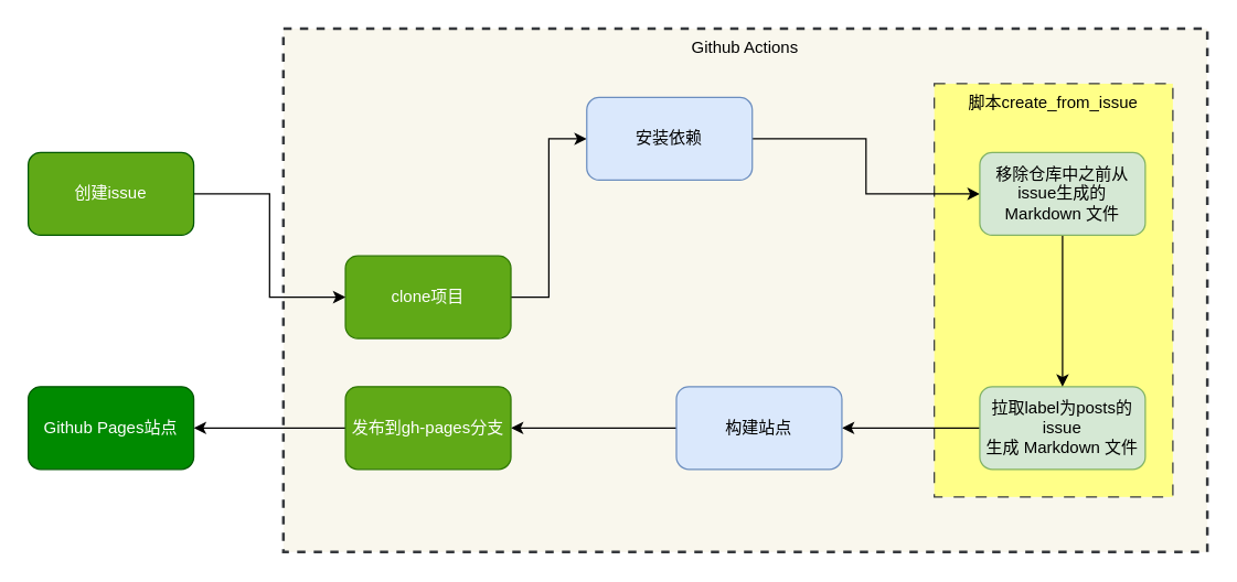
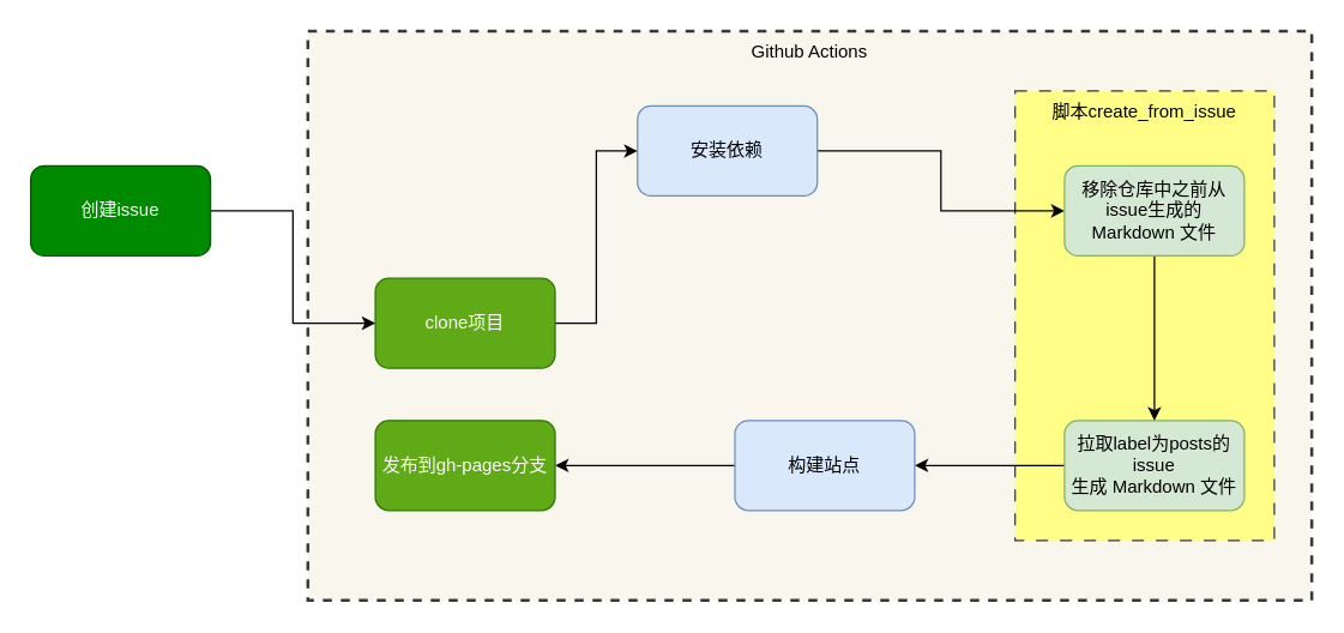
  <mxCell id="0" />
  <mxCell id="1" parent="0" />
  <mxCell id="2" value="Github Actions" style="rounded=0;whiteSpace=wrap;html=1;verticalAlign=top;dashed=1;strokeWidth=2;fillColor=#f9f7ed;strokeColor=#36393d;" vertex="1" parent="1"><mxGeometry x="205" y="20" width="670" height="380" as="geometry" /></mxCell>
  <mxCell id="3" style="edgeStyle=orthogonalEdgeStyle;rounded=0;orthogonalLoop=1;jettySize=auto;html=1;exitX=1;exitY=0.5;exitDx=0;exitDy=0;entryX=0;entryY=0.5;entryDx=0;entryDy=0;" edge="1" parent="1" source="4" target="7"><mxGeometry relative="1" as="geometry" /></mxCell>
  <mxCell id="4" value="clone项目" style="rounded=1;whiteSpace=wrap;html=1;fillColor=#60a917;fontColor=#ffffff;strokeColor=#2D7600;" vertex="1" parent="1"><mxGeometry x="250" y="185" width="120" height="60" as="geometry" /></mxCell>
  <mxCell id="5" value="脚本create_from_issue" style="rounded=0;whiteSpace=wrap;html=1;fillColor=#ffff88;verticalAlign=top;dashed=1;dashPattern=8 8;strokeColor=#36393d;" vertex="1" parent="1"><mxGeometry x="677" y="60" width="173" height="300" as="geometry" /></mxCell>
  <mxCell id="6" style="edgeStyle=orthogonalEdgeStyle;rounded=0;orthogonalLoop=1;jettySize=auto;html=1;exitX=1;exitY=0.5;exitDx=0;exitDy=0;entryX=0;entryY=0.5;entryDx=0;entryDy=0;" edge="1" parent="1" source="7" target="11"><mxGeometry relative="1" as="geometry" /></mxCell>
  <mxCell id="7" value="安装依赖" style="rounded=1;whiteSpace=wrap;html=1;fillColor=#dae8fc;strokeColor=#6c8ebf;" vertex="1" parent="1"><mxGeometry x="425" y="70" width="120" height="60" as="geometry" /></mxCell>
  <mxCell id="8" style="edgeStyle=orthogonalEdgeStyle;rounded=0;orthogonalLoop=1;jettySize=auto;html=1;exitX=0;exitY=0.5;exitDx=0;exitDy=0;entryX=1;entryY=0.5;entryDx=0;entryDy=0;" edge="1" parent="1" source="9" target="13"><mxGeometry relative="1" as="geometry" /></mxCell>
  <mxCell id="9" value="拉取label为posts的issue&lt;br&gt;生成 Markdown 文件" style="rounded=1;whiteSpace=wrap;html=1;fillColor=#d5e8d4;strokeColor=#82b366;" vertex="1" parent="1"><mxGeometry x="710" y="280" width="120" height="60" as="geometry" /></mxCell>
  <mxCell id="10" style="edgeStyle=orthogonalEdgeStyle;rounded=0;orthogonalLoop=1;jettySize=auto;html=1;exitX=0.5;exitY=1;exitDx=0;exitDy=0;entryX=0.5;entryY=0;entryDx=0;entryDy=0;" edge="1" parent="1" source="11" target="9"><mxGeometry relative="1" as="geometry" /></mxCell>
  <mxCell id="11" value="移除仓库中之前从issue生成的 Markdown 文件" style="rounded=1;whiteSpace=wrap;html=1;fillColor=#d5e8d4;strokeColor=#82b366;" vertex="1" parent="1"><mxGeometry x="710" y="110" width="120" height="60" as="geometry" /></mxCell>
  <mxCell id="12" style="edgeStyle=orthogonalEdgeStyle;rounded=0;orthogonalLoop=1;jettySize=auto;html=1;exitX=0;exitY=0.5;exitDx=0;exitDy=0;" edge="1" parent="1" source="13" target="15"><mxGeometry relative="1" as="geometry" /></mxCell>
  <mxCell id="13" value="构建站点" style="rounded=1;whiteSpace=wrap;html=1;fillColor=#dae8fc;strokeColor=#6c8ebf;" vertex="1" parent="1"><mxGeometry x="490" y="280" width="120" height="60" as="geometry" /></mxCell>
- <mxCell id="14" style="edgeStyle=orthogonalEdgeStyle;rounded=0;orthogonalLoop=1;jettySize=auto;html=1;exitX=0;exitY=0.5;exitDx=0;exitDy=0;" edge="1" parent="1" source="15" target="18"><mxGeometry relative="1" as="geometry" /></mxCell>
  <mxCell id="15" value="发布到gh-pages分支" style="rounded=1;whiteSpace=wrap;html=1;fillColor=#60a917;fontColor=#ffffff;strokeColor=#2D7600;" vertex="1" parent="1"><mxGeometry x="250" y="280" width="120" height="60" as="geometry" /></mxCell>
  <mxCell id="16" style="edgeStyle=orthogonalEdgeStyle;rounded=0;orthogonalLoop=1;jettySize=auto;html=1;exitX=1;exitY=0.5;exitDx=0;exitDy=0;entryX=0;entryY=0.5;entryDx=0;entryDy=0;" edge="1" parent="1" source="17" target="4"><mxGeometry relative="1" as="geometry" /></mxCell>
- <mxCell id="17" value="创建issue" style="rounded=1;whiteSpace=wrap;html=1;fillColor=#60a917;fontColor=#ffffff;strokeColor=#005700;" vertex="1" parent="1"><mxGeometry x="20" y="110" width="120" height="60" as="geometry" /></mxCell>
- <mxCell id="18" value="Github Pages站点" style="rounded=1;whiteSpace=wrap;html=1;fillColor=#008a00;fontColor=#ffffff;strokeColor=#005700;" vertex="1" parent="1"><mxGeometry x="20" y="280" width="120" height="60" as="geometry" /></mxCell>
+ <mxCell id="17" value="创建issue" style="rounded=1;whiteSpace=wrap;html=1;fillColor=#008a00;fontColor=#ffffff;strokeColor=#005700;" vertex="1" parent="1"><mxGeometry x="20" y="110" width="120" height="60" as="geometry" /></mxCell>
